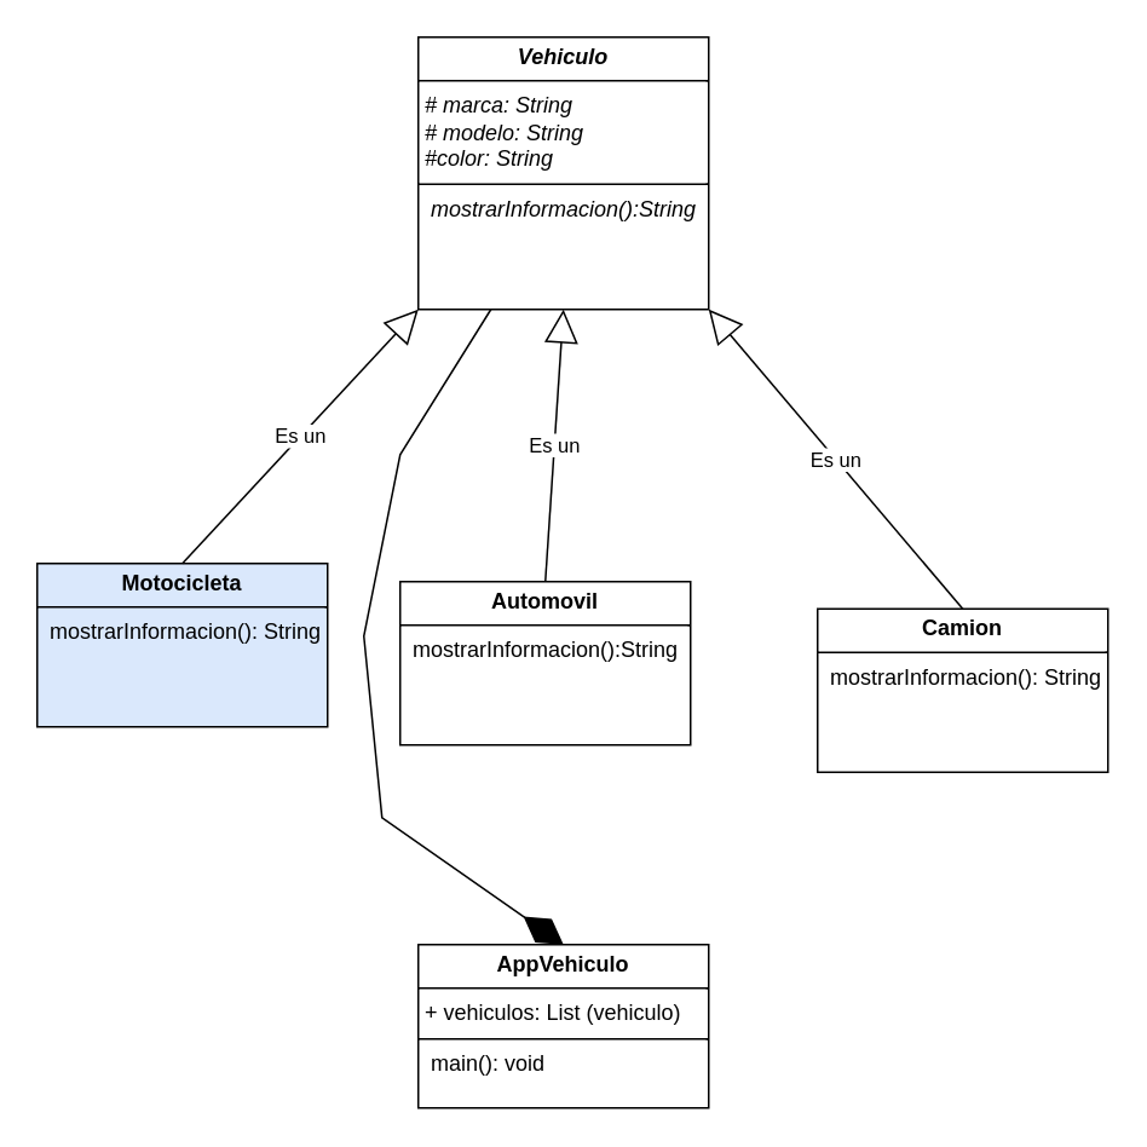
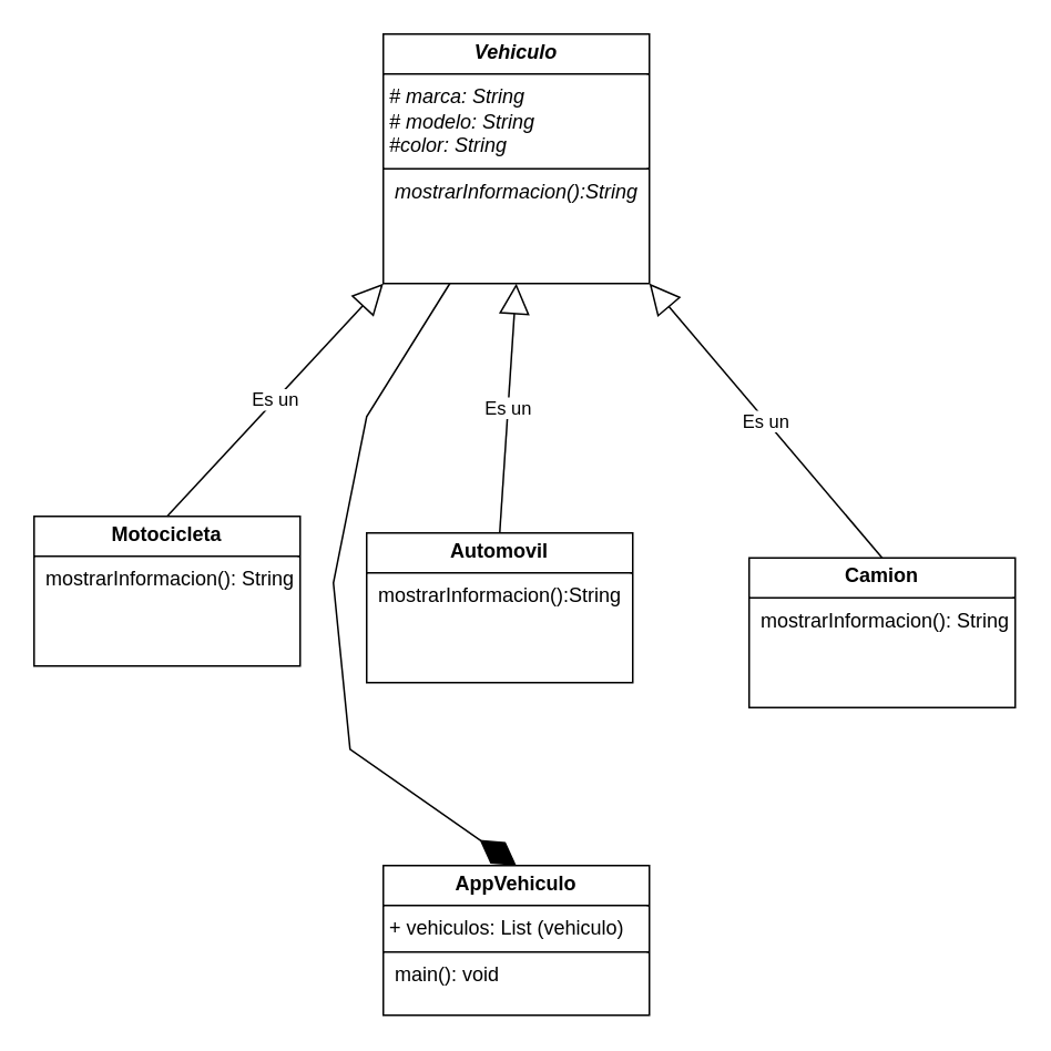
  <mxCell id="0" />
  <mxCell id="1" parent="0" />
  <mxCell id="2" value="&lt;p style=&quot;margin:0px;margin-top:4px;text-align:center;&quot;&gt;&lt;b&gt;&lt;i&gt;Vehiculo&lt;/i&gt;&lt;/b&gt;&lt;/p&gt;&lt;hr size=&quot;1&quot; style=&quot;border-style:solid;&quot;&gt;&lt;p style=&quot;margin:0px;margin-left:4px;&quot;&gt;&lt;i&gt;# marca: String&lt;/i&gt;&lt;/p&gt;&lt;p style=&quot;margin:0px;margin-left:4px;&quot;&gt;&lt;i&gt;# modelo: String&lt;/i&gt;&lt;/p&gt;&lt;p style=&quot;margin:0px;margin-left:4px;&quot;&gt;&lt;i&gt;#color: String&lt;/i&gt;&lt;/p&gt;&lt;hr size=&quot;1&quot; style=&quot;border-style:solid;&quot;&gt;&lt;p style=&quot;margin:0px;margin-left:4px;&quot;&gt;&lt;i&gt;&amp;nbsp;mostrarInformacion():String&lt;/i&gt;&lt;/p&gt;" style="verticalAlign=top;align=left;overflow=fill;html=1;whiteSpace=wrap;" vertex="1" parent="1"><mxGeometry x="230" y="20" width="160" height="150" as="geometry" /></mxCell>
- <mxCell id="3" value="&lt;p style=&quot;margin:0px;margin-top:4px;text-align:center;&quot;&gt;&lt;b&gt;Motocicleta&lt;/b&gt;&lt;/p&gt;&lt;hr size=&quot;1&quot; style=&quot;border-style:solid;&quot;&gt;&lt;p style=&quot;margin:0px;margin-left:4px;&quot;&gt;&amp;nbsp;mostrarInformacion(): String&lt;/p&gt;" style="verticalAlign=top;align=left;overflow=fill;html=1;whiteSpace=wrap;fillColor=#dae8fc;" vertex="1" parent="1"><mxGeometry x="20" y="310" width="160" height="90" as="geometry" /></mxCell>
+ <mxCell id="3" value="&lt;p style=&quot;margin:0px;margin-top:4px;text-align:center;&quot;&gt;&lt;b&gt;Motocicleta&lt;/b&gt;&lt;/p&gt;&lt;hr size=&quot;1&quot; style=&quot;border-style:solid;&quot;&gt;&lt;p style=&quot;margin:0px;margin-left:4px;&quot;&gt;&amp;nbsp;mostrarInformacion(): String&lt;/p&gt;" style="verticalAlign=top;align=left;overflow=fill;html=1;whiteSpace=wrap;" vertex="1" parent="1"><mxGeometry x="20" y="310" width="160" height="90" as="geometry" /></mxCell>
  <mxCell id="4" value="&lt;p style=&quot;margin:0px;margin-top:4px;text-align:center;&quot;&gt;&lt;b&gt;Camion&lt;/b&gt;&lt;/p&gt;&lt;hr size=&quot;1&quot; style=&quot;border-style:solid;&quot;&gt;&lt;p style=&quot;margin:0px;margin-left:4px;&quot;&gt;&lt;/p&gt;&lt;p style=&quot;margin:0px;margin-left:4px;&quot;&gt;&amp;nbsp;mostrarInformacion(): String&lt;/p&gt;" style="verticalAlign=top;align=left;overflow=fill;html=1;whiteSpace=wrap;" vertex="1" parent="1"><mxGeometry x="450" y="335" width="160" height="90" as="geometry" /></mxCell>
  <mxCell id="5" value="&lt;p style=&quot;margin:0px;margin-top:4px;text-align:center;&quot;&gt;&lt;b&gt;Automovil&lt;/b&gt;&lt;/p&gt;&lt;hr size=&quot;1&quot; style=&quot;border-style:solid;&quot;&gt;&lt;p style=&quot;margin:0px;margin-left:4px;&quot;&gt;&amp;nbsp;mostrarInformacion():String&lt;/p&gt;" style="verticalAlign=top;align=left;overflow=fill;html=1;whiteSpace=wrap;" vertex="1" parent="1"><mxGeometry x="220" y="320" width="160" height="90" as="geometry" /></mxCell>
  <mxCell id="6" value="&lt;p style=&quot;margin:0px;margin-top:4px;text-align:center;&quot;&gt;&lt;b&gt;AppVehiculo&lt;/b&gt;&lt;/p&gt;&lt;hr size=&quot;1&quot; style=&quot;border-style:solid;&quot;&gt;&lt;p style=&quot;margin:0px;margin-left:4px;&quot;&gt;+ vehiculos:&amp;nbsp;&lt;span style=&quot;background-color: transparent; color: light-dark(rgb(0, 0, 0), rgb(255, 255, 255));&quot;&gt;List (vehiculo)&lt;/span&gt;&lt;/p&gt;&lt;hr size=&quot;1&quot; style=&quot;border-style:solid;&quot;&gt;&lt;p style=&quot;margin:0px;margin-left:4px;&quot;&gt;&amp;nbsp;main(): void&lt;/p&gt;" style="verticalAlign=top;align=left;overflow=fill;html=1;whiteSpace=wrap;" vertex="1" parent="1"><mxGeometry x="230" y="520" width="160" height="90" as="geometry" /></mxCell>
  <mxCell id="7" value="Es un" style="endArrow=block;endSize=16;endFill=0;html=1;rounded=0;entryX=0;entryY=1;entryDx=0;entryDy=0;exitX=0.5;exitY=0;exitDx=0;exitDy=0;" edge="1" parent="1" source="3" target="2"><mxGeometry width="160" relative="1" as="geometry"><mxPoint x="-20" y="170" as="sourcePoint" /><mxPoint x="140" y="170" as="targetPoint" /></mxGeometry></mxCell>
  <mxCell id="8" value="" style="endArrow=diamondThin;endFill=1;endSize=24;html=1;rounded=0;entryX=0.5;entryY=0;entryDx=0;entryDy=0;exitX=0.25;exitY=1;exitDx=0;exitDy=0;" edge="1" parent="1" source="2" target="6"><mxGeometry width="160" relative="1" as="geometry"><mxPoint x="40" y="470" as="sourcePoint" /><mxPoint x="200" y="470" as="targetPoint" /><Array as="points"><mxPoint x="220" y="250" /><mxPoint x="200" y="350" /><mxPoint x="210" y="450" /></Array></mxGeometry></mxCell>
  <mxCell id="9" value="Es un" style="endArrow=block;endSize=16;endFill=0;html=1;rounded=0;entryX=0.5;entryY=1;entryDx=0;entryDy=0;exitX=0.5;exitY=0;exitDx=0;exitDy=0;" edge="1" parent="1" source="5" target="2"><mxGeometry width="160" relative="1" as="geometry"><mxPoint x="110" y="320" as="sourcePoint" /><mxPoint x="240" y="180" as="targetPoint" /></mxGeometry></mxCell>
  <mxCell id="10" value="Es un" style="endArrow=block;endSize=16;endFill=0;html=1;rounded=0;entryX=1;entryY=1;entryDx=0;entryDy=0;exitX=0.5;exitY=0;exitDx=0;exitDy=0;" edge="1" parent="1" source="4" target="2"><mxGeometry width="160" relative="1" as="geometry"><mxPoint x="120" y="330" as="sourcePoint" /><mxPoint x="250" y="190" as="targetPoint" /></mxGeometry></mxCell>
